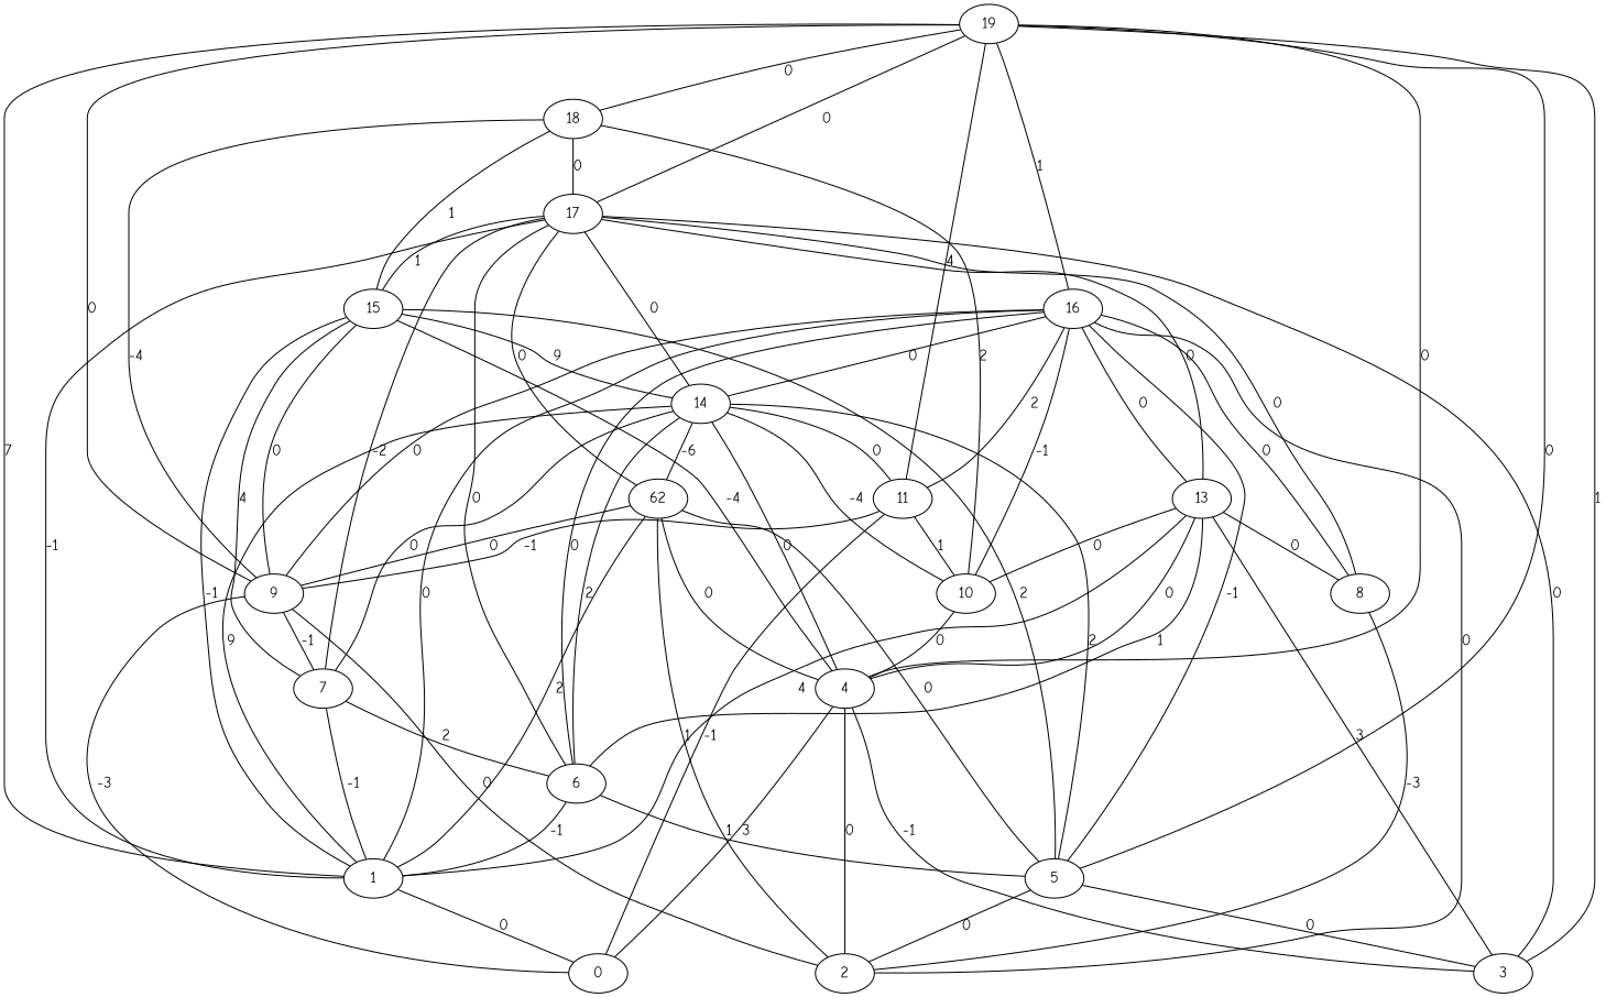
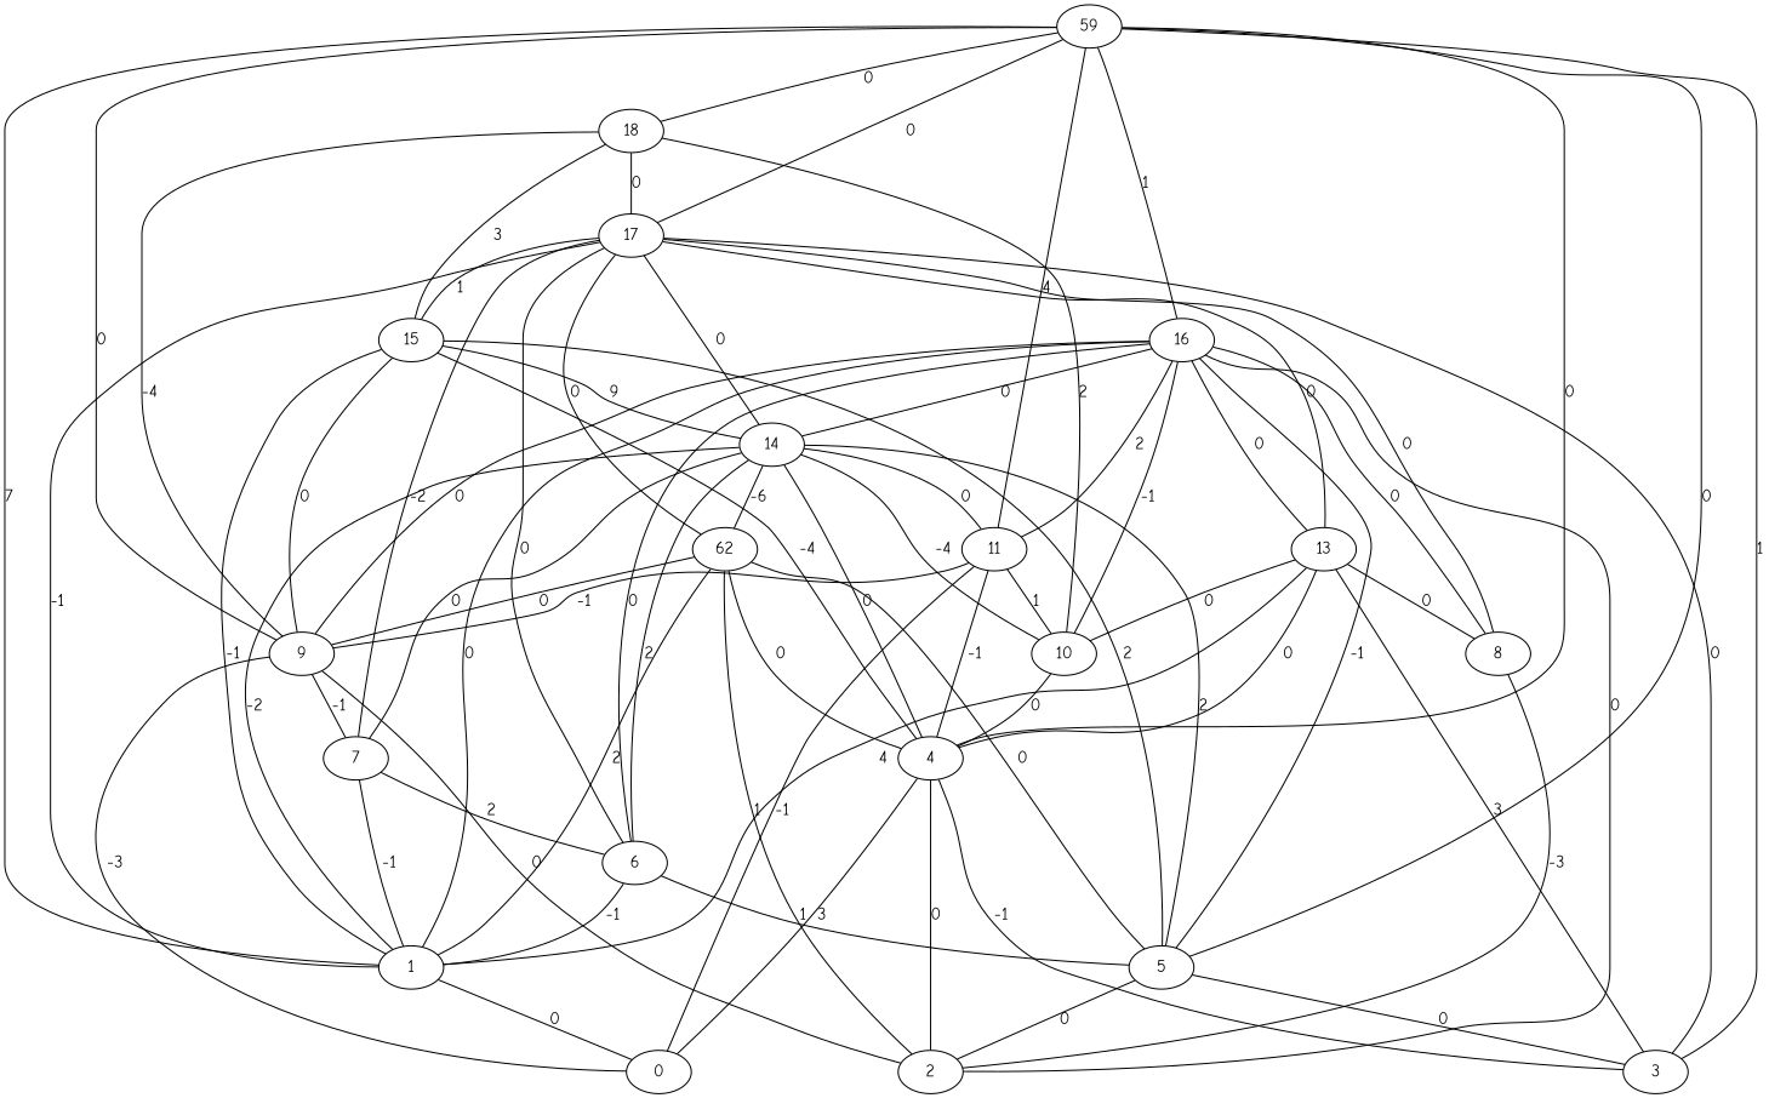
  graph {
    fontname="Comic Neue"
    node [fontname="Comic Neue"]
    edge [fontname="Comic Neue"]
    1
    0
    4
    2
    3
    5
    6
    7
    8
    9
    10
    11
    n13 [label=62]
    13
    14
    15
    16
    17
    18
-   19
+   19 [label=59]
    1 -- 0 [label=0]
    4 -- 0 [label=3]
    4 -- 2 [label=0]
    4 -- 3 [label=-1]
    5 -- 2 [label=0]
    5 -- 3 [label=0]
    6 -- 1 [label=-1]
    6 -- 5 [label=1]
    7 -- 1 [label=-1]
    7 -- 6 [label=2]
    8 -- 2 [label=-3]
    9 -- 0 [label=-3]
    9 -- 2 [label=0]
    9 -- 7 [label=-1]
    10 -- 4 [label=0]
    11 -- 0 [label=-1]
+   11 -- 4 [label=-1]
    11 -- 9 [label=-1]
    11 -- 10 [label=1]
    n13 -- 1 [label=2]
    n13 -- 4 [label=0]
    n13 -- 2 [label=1]
    n13 -- 5 [label=0]
    n13 -- 9 [label=0]
    13 -- 1 [label=4]
    13 -- 4 [label=0]
    13 -- 3 [label=3]
-   13 -- 6 [label=1]
    13 -- 8 [label=0]
    13 -- 10 [label=0]
-   14 -- 1 [label=9]
+   14 -- 1 [label=-2]
    14 -- 4 [label=0]
    14 -- 5 [label=2]
    14 -- 6 [label=2]
    14 -- 7 [label=0]
    14 -- 10 [label=-4]
    14 -- 11 [label=0]
    14 -- n13 [label=-6]
    15 -- 1 [label=-1]
    15 -- 4 [label=-4]
    15 -- 5 [label=2]
-   15 -- 7 [label=4]
    15 -- 9 [label=0]
    15 -- 14 [label=9]
    16 -- 1 [label=0]
    16 -- 2 [label=0]
    16 -- 5 [label=-1]
    16 -- 6 [label=0]
    16 -- 8 [label=0]
    16 -- 9 [label=0]
    16 -- 10 [label=-1]
    16 -- 11 [label=2]
    16 -- 13 [label=0]
    16 -- 14 [label=0]
    17 -- 1 [label=-1]
    17 -- 3 [label=0]
    17 -- 6 [label=0]
    17 -- 7 [label=-2]
    17 -- 8 [label=0]
    17 -- n13 [label=0]
    17 -- 13 [label=0]
    17 -- 14 [label=0]
    17 -- 15 [label=1]
    18 -- 9 [label=-4]
    18 -- 10 [label=2]
-   18 -- 15 [label=1]
+   18 -- 15 [label=3]
    18 -- 17 [label=0]
    19 -- 1 [label=7]
    19 -- 4 [label=0]
    19 -- 3 [label=1]
    19 -- 5 [label=0]
    19 -- 9 [label=0]
    19 -- 11 [label=4]
    19 -- 16 [label=1]
    19 -- 17 [label=0]
    19 -- 18 [label=0]
  }
